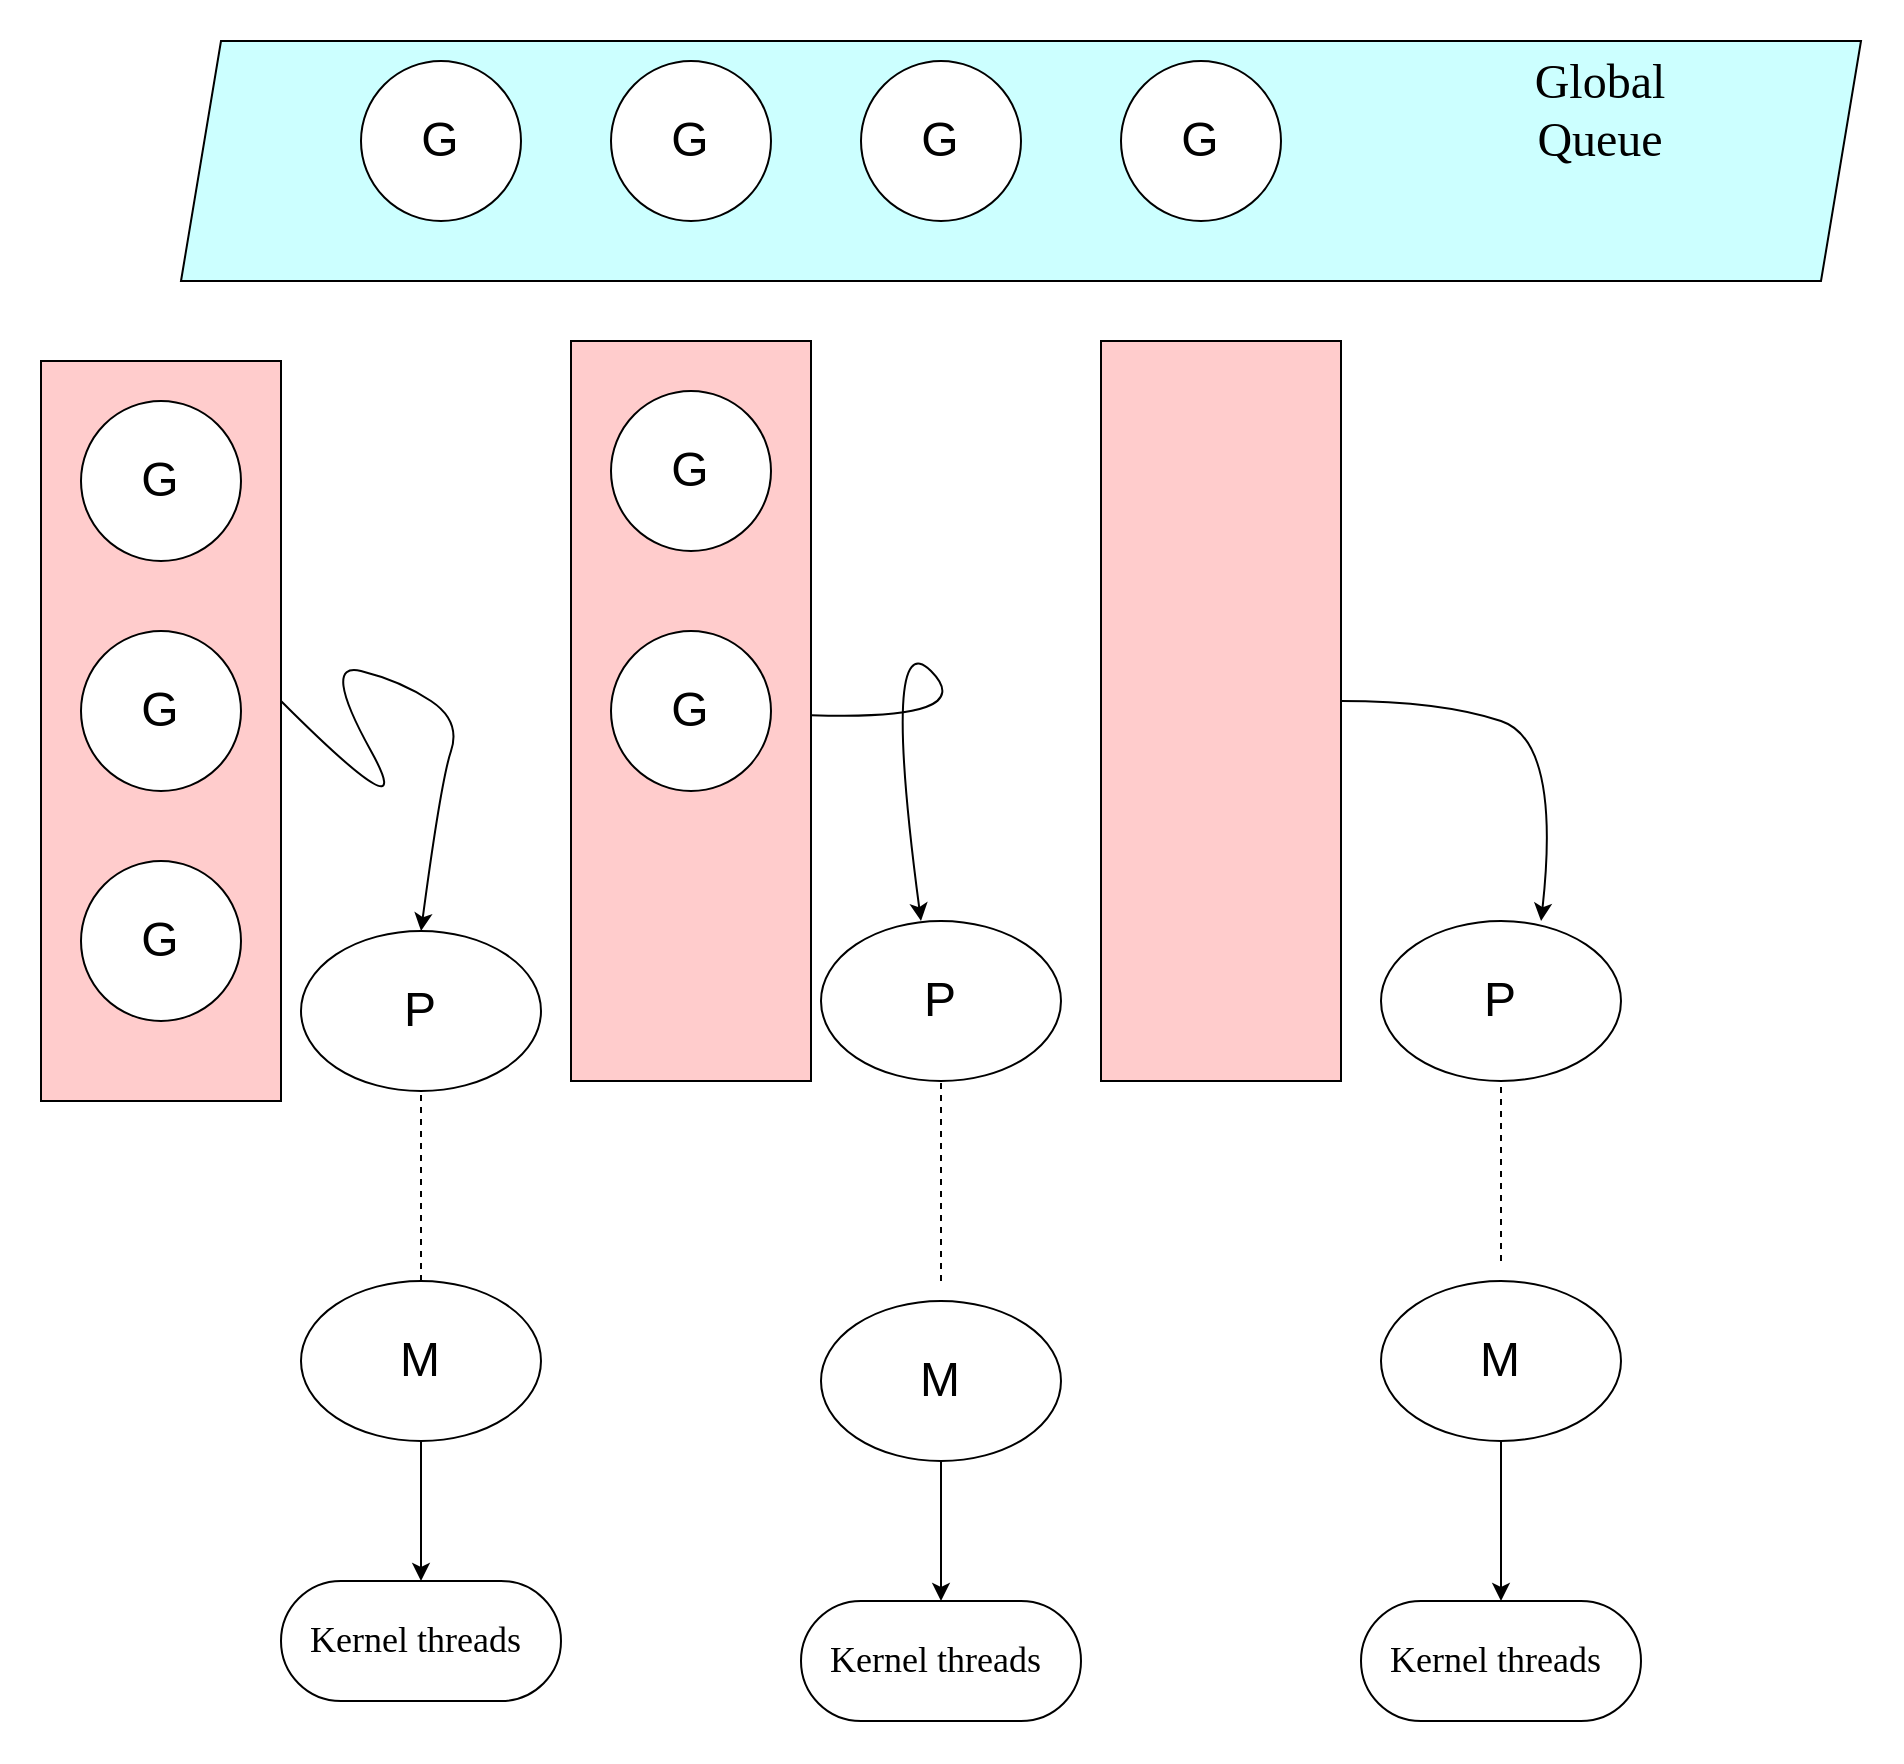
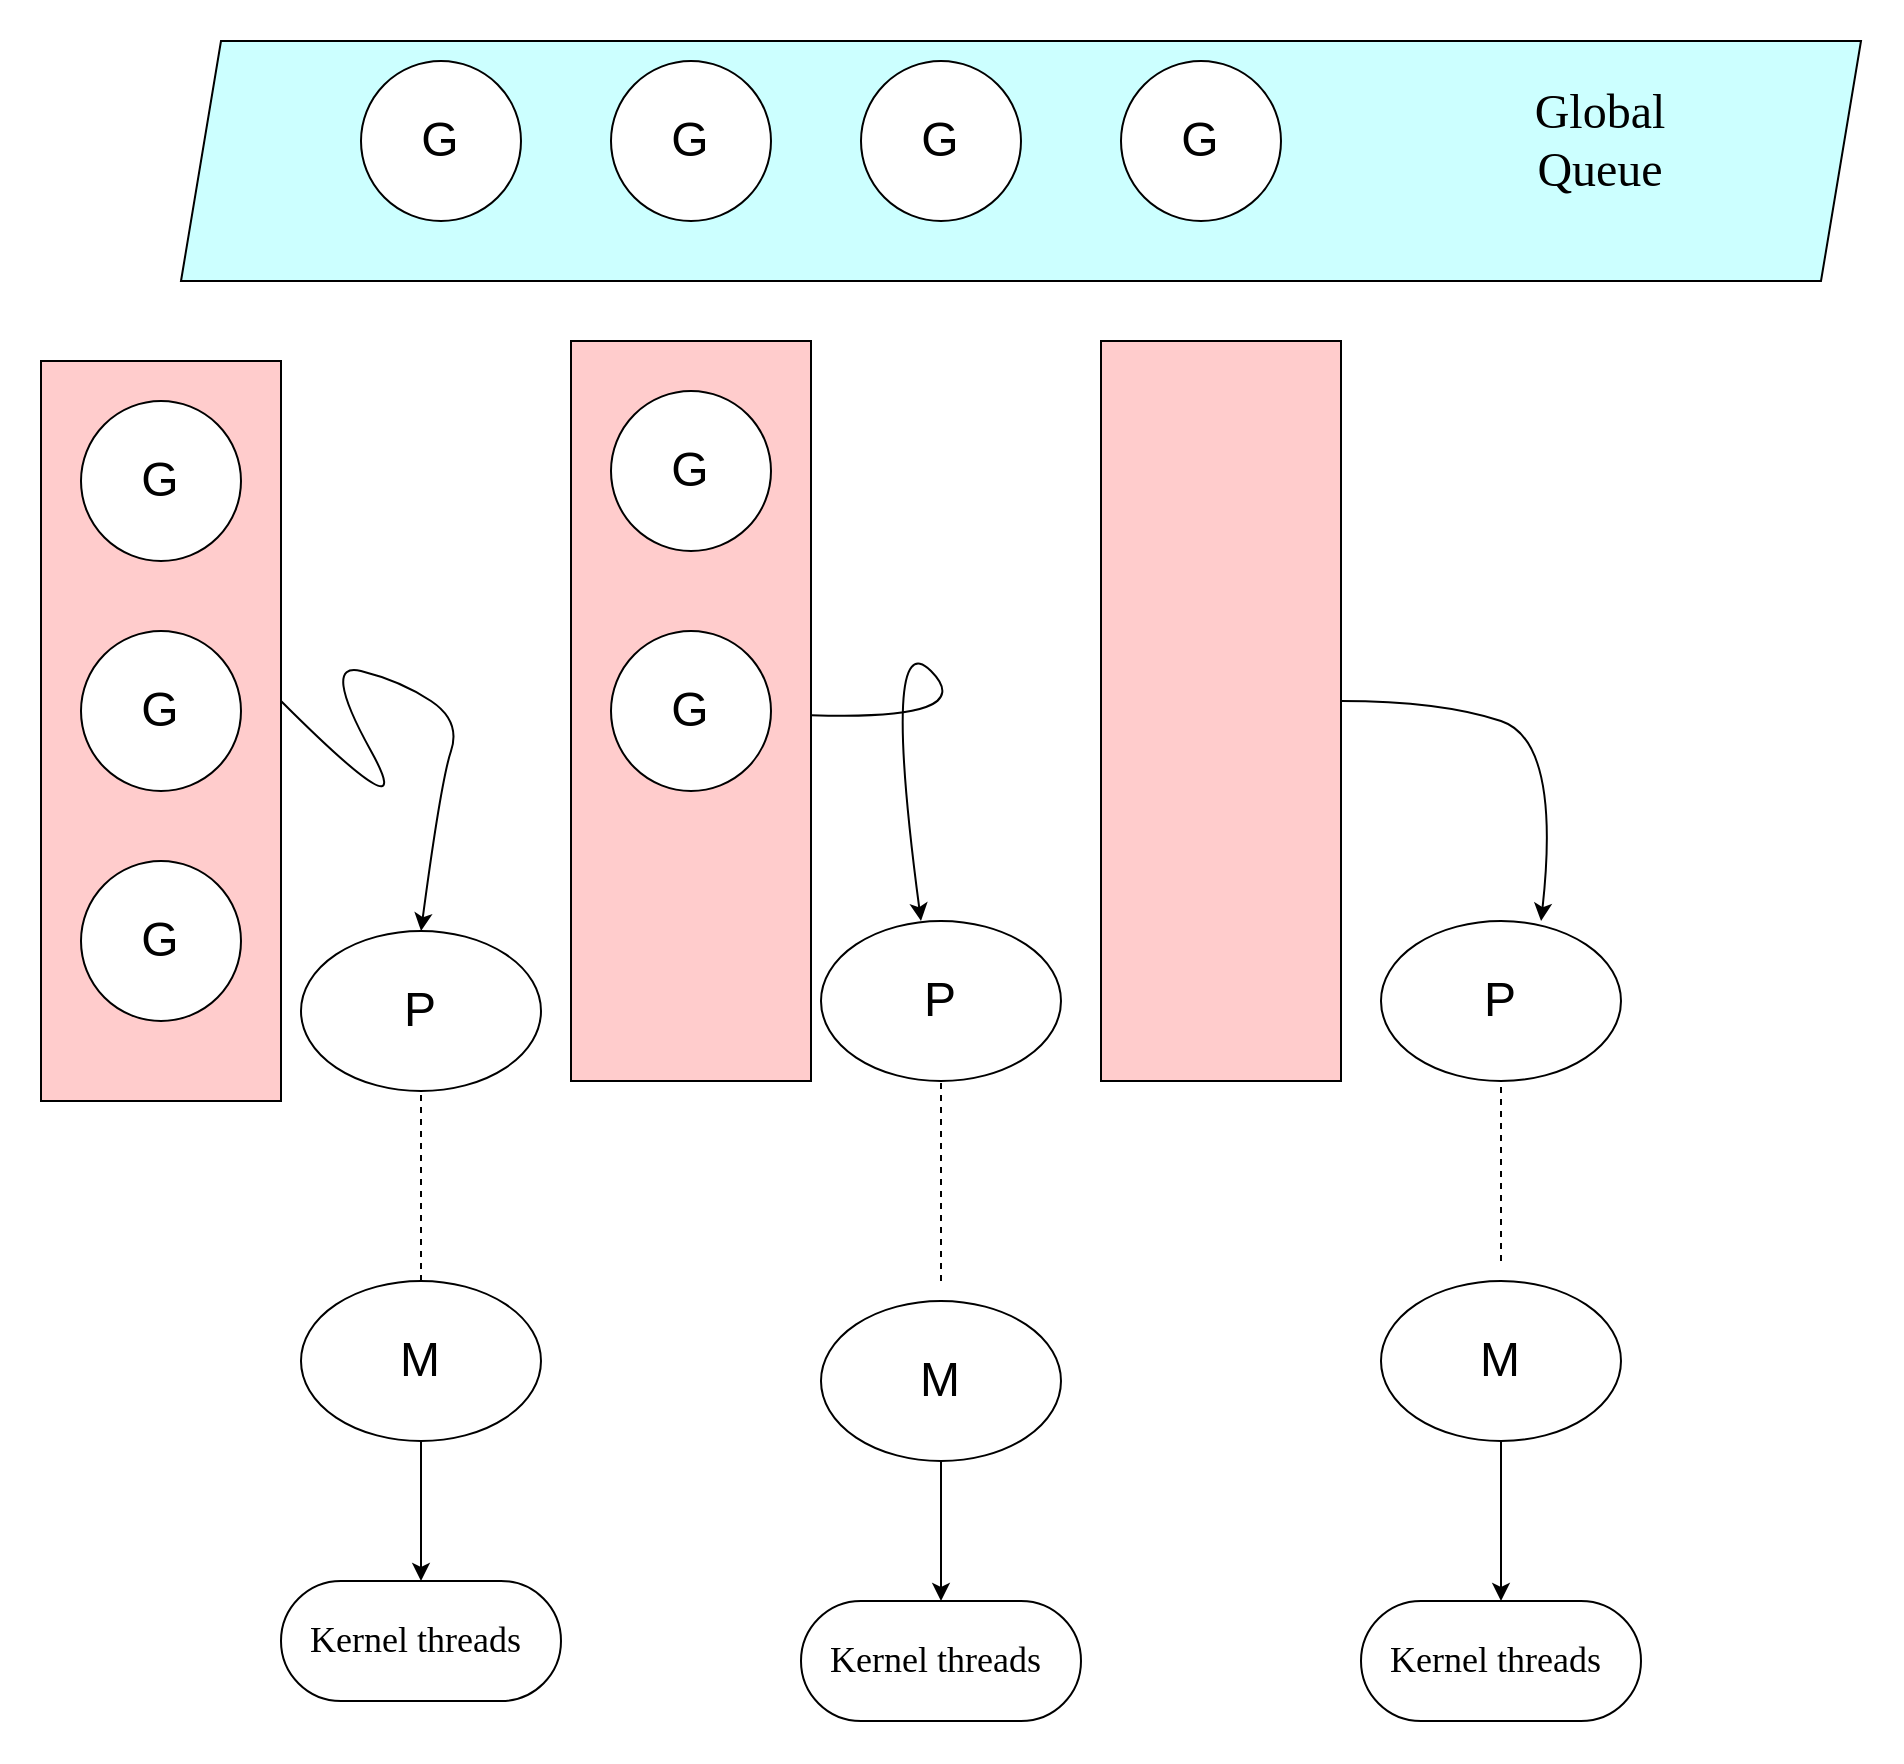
  <mxCell id="0" />
  <mxCell id="1" parent="0" />
  <mxCell id="2" value="&lt;font style=&quot;font-size: 24px;&quot;&gt;P&lt;/font&gt;" style="ellipse;whiteSpace=wrap;html=1;" vertex="1" parent="1"><mxGeometry x="150" y="465" width="120" height="80" as="geometry" /></mxCell>
  <mxCell id="3" value="" style="rounded=0;whiteSpace=wrap;html=1;fillColor=#FFCCCC;" parent="1" vertex="1"><mxGeometry x="20" y="180" width="120" height="370" as="geometry" /></mxCell>
  <mxCell id="4" value="&lt;font face=&quot;Verdana&quot; style=&quot;font-size: 18px;&quot;&gt;Kernel threads&amp;nbsp;&lt;/font&gt;" style="rounded=1;whiteSpace=wrap;html=1;arcSize=50;" parent="1" vertex="1"><mxGeometry x="140" y="790" width="140" height="60" as="geometry" /></mxCell>
  <mxCell id="5" value="" style="shape=parallelogram;perimeter=parallelogramPerimeter;whiteSpace=wrap;html=1;fixedSize=1;fillColor=#CCFFFF;" parent="1" vertex="1"><mxGeometry x="90" y="20" width="840" height="120" as="geometry" /></mxCell>
  <mxCell id="6" value="&lt;font style=&quot;font-size: 24px;&quot;&gt;G&lt;/font&gt;" style="ellipse;whiteSpace=wrap;html=1;aspect=fixed;" parent="1" vertex="1"><mxGeometry x="180" y="30" width="80" height="80" as="geometry" /></mxCell>
  <mxCell id="7" value="&lt;font style=&quot;font-size: 24px;&quot;&gt;G&lt;/font&gt;" style="ellipse;whiteSpace=wrap;html=1;aspect=fixed;" parent="1" vertex="1"><mxGeometry x="305" y="30" width="80" height="80" as="geometry" /></mxCell>
  <mxCell id="8" value="&lt;font style=&quot;font-size: 24px;&quot;&gt;G&lt;/font&gt;" style="ellipse;whiteSpace=wrap;html=1;aspect=fixed;" parent="1" vertex="1"><mxGeometry x="430" y="30" width="80" height="80" as="geometry" /></mxCell>
  <mxCell id="9" value="&lt;font style=&quot;font-size: 24px;&quot;&gt;G&lt;/font&gt;" style="ellipse;whiteSpace=wrap;html=1;aspect=fixed;" parent="1" vertex="1"><mxGeometry x="560" y="30" width="80" height="80" as="geometry" /></mxCell>
- <mxCell id="10" value="&lt;font face=&quot;Verdana&quot; size=&quot;5&quot;&gt;Global Queue&lt;/font&gt;" style="text;html=1;strokeColor=none;fillColor=none;align=center;verticalAlign=middle;whiteSpace=wrap;rounded=0;" parent="1" vertex="1"><mxGeometry x="770" y="35" width="60" height="40" as="geometry" /></mxCell>
+ <mxCell id="10" value="&lt;font face=&quot;Verdana&quot; size=&quot;5&quot;&gt;Global Queue&lt;/font&gt;" style="text;html=1;strokeColor=none;fillColor=none;align=center;verticalAlign=middle;whiteSpace=wrap;rounded=0;" parent="1" vertex="1"><mxGeometry x="770" y="50" width="60" height="40" as="geometry" /></mxCell>
  <mxCell id="11" value="&lt;font style=&quot;font-size: 24px;&quot;&gt;M&lt;/font&gt;" style="ellipse;whiteSpace=wrap;html=1;movable=1;resizable=1;rotatable=1;deletable=1;editable=1;locked=0;connectable=1;" parent="1" vertex="1"><mxGeometry x="150" y="640" width="120" height="80" as="geometry" /></mxCell>
  <mxCell id="12" value="&lt;font style=&quot;font-size: 24px;&quot;&gt;G&lt;/font&gt;" style="ellipse;whiteSpace=wrap;html=1;aspect=fixed;" parent="1" vertex="1"><mxGeometry x="40" y="315" width="80" height="80" as="geometry" /></mxCell>
  <mxCell id="13" value="&lt;font style=&quot;font-size: 24px;&quot;&gt;G&lt;/font&gt;" style="ellipse;whiteSpace=wrap;html=1;aspect=fixed;" parent="1" vertex="1"><mxGeometry x="40" y="430" width="80" height="80" as="geometry" /></mxCell>
  <mxCell id="14" value="" style="rounded=0;whiteSpace=wrap;html=1;fillColor=#FFCCCC;" parent="1" vertex="1"><mxGeometry x="285" y="170" width="120" height="370" as="geometry" /></mxCell>
  <mxCell id="15" value="" style="rounded=0;whiteSpace=wrap;html=1;fillColor=#FFCCCC;" parent="1" vertex="1"><mxGeometry x="550" y="170" width="120" height="370" as="geometry" /></mxCell>
  <mxCell id="16" value="&lt;font style=&quot;font-size: 24px;&quot;&gt;G&lt;/font&gt;" style="ellipse;whiteSpace=wrap;html=1;aspect=fixed;" parent="1" vertex="1"><mxGeometry x="305" y="195" width="80" height="80" as="geometry" /></mxCell>
  <mxCell id="17" value="&lt;font style=&quot;font-size: 24px;&quot;&gt;G&lt;/font&gt;" style="ellipse;whiteSpace=wrap;html=1;aspect=fixed;" parent="1" vertex="1"><mxGeometry x="305" y="315" width="80" height="80" as="geometry" /></mxCell>
  <mxCell id="18" value="&lt;font style=&quot;font-size: 24px;&quot;&gt;G&lt;/font&gt;" style="ellipse;whiteSpace=wrap;html=1;aspect=fixed;" parent="1" vertex="1"><mxGeometry x="40" y="200" width="80" height="80" as="geometry" /></mxCell>
  <mxCell id="19" value="&lt;font face=&quot;Verdana&quot; style=&quot;font-size: 18px;&quot;&gt;Kernel threads&amp;nbsp;&lt;/font&gt;" style="rounded=1;whiteSpace=wrap;html=1;arcSize=50;" parent="1" vertex="1"><mxGeometry x="400" y="800" width="140" height="60" as="geometry" /></mxCell>
  <mxCell id="20" value="&lt;font face=&quot;Verdana&quot; style=&quot;font-size: 18px;&quot;&gt;Kernel threads&amp;nbsp;&lt;/font&gt;" style="rounded=1;whiteSpace=wrap;html=1;arcSize=50;" parent="1" vertex="1"><mxGeometry x="680" y="800" width="140" height="60" as="geometry" /></mxCell>
  <mxCell id="21" value="&lt;font style=&quot;font-size: 24px;&quot;&gt;M&lt;/font&gt;" style="ellipse;whiteSpace=wrap;html=1;movable=1;resizable=1;rotatable=1;deletable=1;editable=1;locked=0;connectable=1;" parent="1" vertex="1"><mxGeometry x="690" y="640" width="120" height="80" as="geometry" /></mxCell>
  <mxCell id="22" value="&lt;font style=&quot;font-size: 24px;&quot;&gt;M&lt;/font&gt;" style="ellipse;whiteSpace=wrap;html=1;movable=1;resizable=1;rotatable=1;deletable=1;editable=1;locked=0;connectable=1;" parent="1" vertex="1"><mxGeometry x="410" y="650" width="120" height="80" as="geometry" /></mxCell>
  <mxCell id="23" value="" style="endArrow=classic;html=1;rounded=0;entryX=0.5;entryY=0;entryDx=0;entryDy=0;exitX=0.5;exitY=1;exitDx=0;exitDy=0;" parent="1" source="11" target="4" edge="1"><mxGeometry width="50" height="50" relative="1" as="geometry"><mxPoint x="220" y="720" as="sourcePoint" /><mxPoint x="370" y="690" as="targetPoint" /></mxGeometry></mxCell>
  <mxCell id="24" value="" style="endArrow=classic;html=1;rounded=0;exitX=0.5;exitY=1;exitDx=0;exitDy=0;entryX=0.5;entryY=0;entryDx=0;entryDy=0;" parent="1" source="22" target="19" edge="1"><mxGeometry width="50" height="50" relative="1" as="geometry"><mxPoint x="500" y="750" as="sourcePoint" /><mxPoint x="550" y="700" as="targetPoint" /></mxGeometry></mxCell>
  <mxCell id="25" value="" style="endArrow=classic;html=1;rounded=0;exitX=0.5;exitY=1;exitDx=0;exitDy=0;" parent="1" source="21" target="20" edge="1"><mxGeometry width="50" height="50" relative="1" as="geometry"><mxPoint x="810" y="760" as="sourcePoint" /><mxPoint x="860" y="710" as="targetPoint" /></mxGeometry></mxCell>
  <mxCell id="26" value="&lt;font style=&quot;font-size: 24px;&quot;&gt;P&lt;/font&gt;" style="ellipse;whiteSpace=wrap;html=1;" vertex="1" parent="1"><mxGeometry x="410" y="460" width="120" height="80" as="geometry" /></mxCell>
  <mxCell id="27" value="" style="curved=1;endArrow=classic;html=1;rounded=0;" edge="1" parent="1" source="14"><mxGeometry width="50" height="50" relative="1" as="geometry"><mxPoint x="440" y="360" as="sourcePoint" /><mxPoint x="460" y="460" as="targetPoint" /><Array as="points"><mxPoint x="490" y="360" /><mxPoint x="440" y="310" /></Array></mxGeometry></mxCell>
  <mxCell id="28" value="" style="curved=1;endArrow=classic;html=1;rounded=0;entryX=0.5;entryY=0;entryDx=0;entryDy=0;" edge="1" parent="1" target="2"><mxGeometry width="50" height="50" relative="1" as="geometry"><mxPoint x="140" y="350" as="sourcePoint" /><mxPoint x="280" y="400" as="targetPoint" /><Array as="points"><mxPoint x="210" y="420" /><mxPoint x="160" y="330" /><mxPoint x="200" y="340" /><mxPoint x="230" y="360" /><mxPoint x="220" y="390" /></Array></mxGeometry></mxCell>
  <mxCell id="29" value="&lt;font style=&quot;font-size: 24px;&quot;&gt;P&lt;/font&gt;" style="ellipse;whiteSpace=wrap;html=1;" vertex="1" parent="1"><mxGeometry x="690" y="460" width="120" height="80" as="geometry" /></mxCell>
  <mxCell id="30" value="" style="curved=1;endArrow=classic;html=1;rounded=0;entryX=0.667;entryY=0;entryDx=0;entryDy=0;entryPerimeter=0;" edge="1" parent="1" target="29"><mxGeometry width="50" height="50" relative="1" as="geometry"><mxPoint x="670" y="350" as="sourcePoint" /><mxPoint x="860" y="340" as="targetPoint" /><Array as="points"><mxPoint x="720" y="350" /><mxPoint x="780" y="370" /></Array></mxGeometry></mxCell>
  <mxCell id="31" value="" style="endArrow=none;dashed=1;html=1;rounded=0;exitX=0.5;exitY=0;exitDx=0;exitDy=0;entryX=0.5;entryY=1;entryDx=0;entryDy=0;" edge="1" parent="1" source="11" target="2"><mxGeometry width="50" height="50" relative="1" as="geometry"><mxPoint x="10" y="680" as="sourcePoint" /><mxPoint x="60" y="630" as="targetPoint" /></mxGeometry></mxCell>
  <mxCell id="32" value="" style="endArrow=none;dashed=1;html=1;rounded=0;entryX=0.5;entryY=1;entryDx=0;entryDy=0;" edge="1" parent="1" target="26"><mxGeometry width="50" height="50" relative="1" as="geometry"><mxPoint x="470" y="640" as="sourcePoint" /><mxPoint x="220" y="555" as="targetPoint" /></mxGeometry></mxCell>
  <mxCell id="33" value="" style="endArrow=none;dashed=1;html=1;rounded=0;entryX=0.5;entryY=1;entryDx=0;entryDy=0;" edge="1" parent="1" target="29"><mxGeometry width="50" height="50" relative="1" as="geometry"><mxPoint x="750" y="630" as="sourcePoint" /><mxPoint x="480" y="550" as="targetPoint" /></mxGeometry></mxCell>
